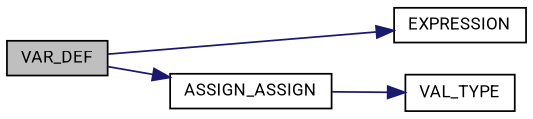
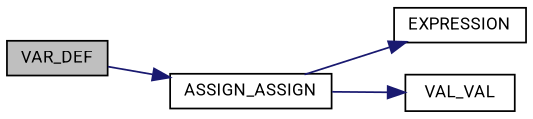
  digraph {
    fontname=Roboto
    rankdir=LR
    node [color=black fillcolor=white fontname=Roboto fontsize=10 shape=record style=filled]
    edge [color=midnightblue fontname=Roboto fontsize=10 labelfontname=Helvetica labelfontsize=10 style=solid]
    n1 [fillcolor=grey75 fontcolor=black height=0.2 label=VAR_DEF width=0.4]
    n2 [height=0.2 label=ASSIGN_ASSIGN width=0.4]
    n3 [height=0.2 label=EXPRESSION width=0.4]
-   n4 [height=0.2 label=VAL_TYPE width=0.4]
+   n4 [height=0.2 label=VAL_VAL width=0.4]
    n1 -> n2
-   n1 -> n3
+   n2 -> n3
    n2 -> n4
  }
